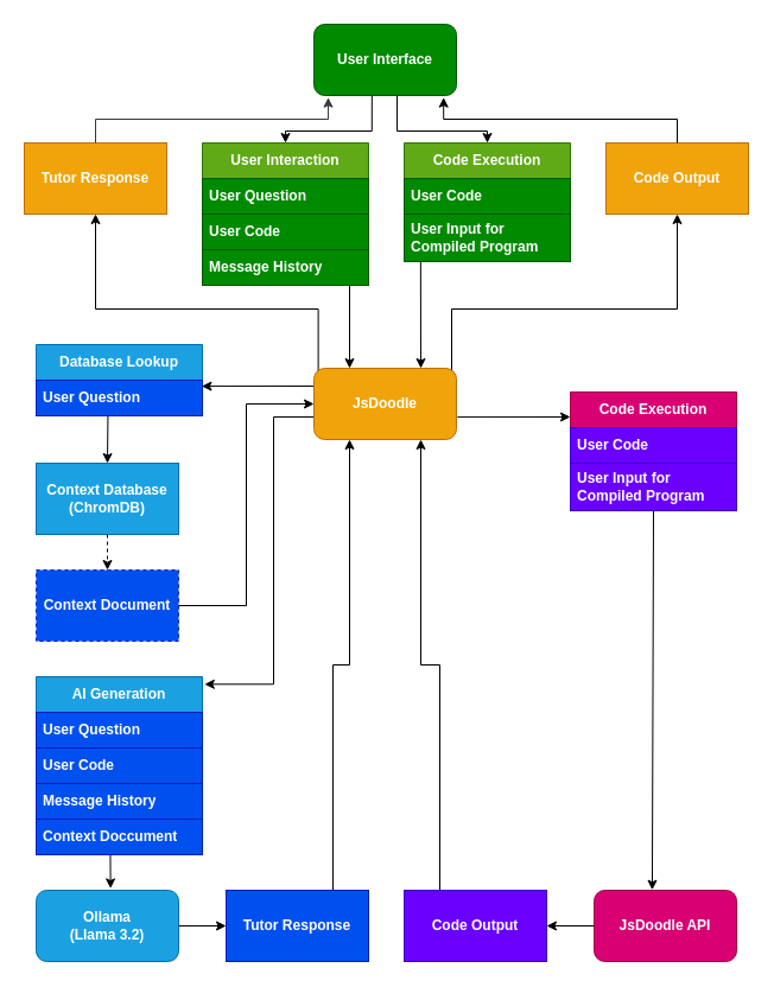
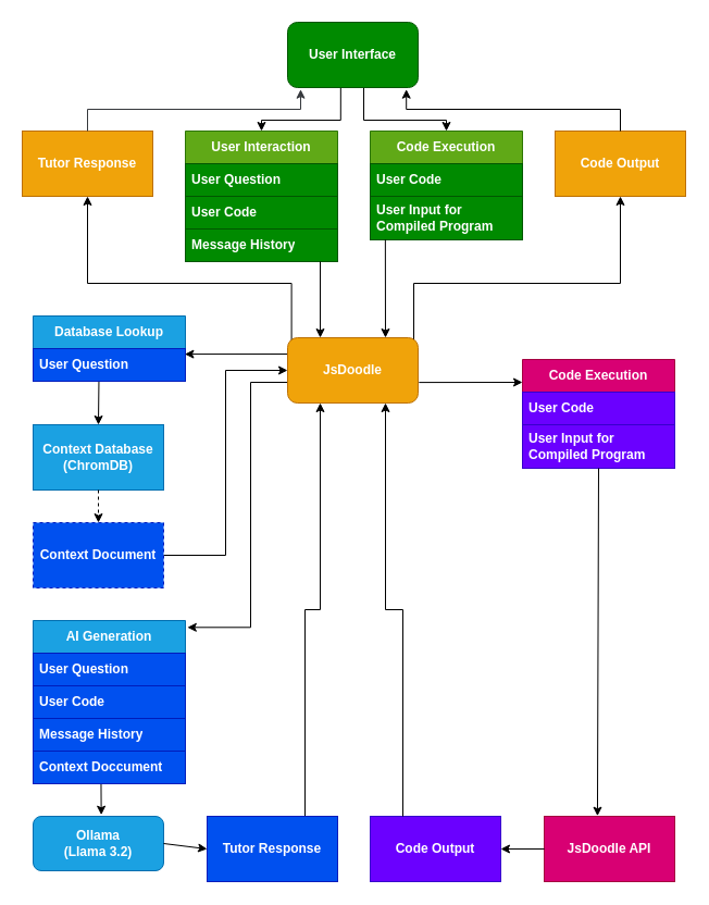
  <mxCell id="0" />
  <mxCell id="1" parent="0" />
  <mxCell id="2" value="" style="endArrow=classic;rounded=0;entryX=0.5;entryY=0;entryDx=0;entryDy=0;exitX=0.432;exitY=0.964;exitDx=0;exitDy=0;strokeColor=light-dark(#000000,#000000);swimlaneLine=1;shadow=0;fontStyle=1;fontColor=light-dark(#ffffff, #121212);textShadow=0;labelBorderColor=none;labelBackgroundColor=none;html=1;exitPerimeter=0;" parent="1" source="15" target="11" edge="1"><mxGeometry width="50" height="50" relative="1" as="geometry"><mxPoint x="-10" y="320" as="sourcePoint" /><mxPoint x="140" y="320" as="targetPoint" /></mxGeometry></mxCell>
  <mxCell id="3" value="" style="endArrow=classic;rounded=0;exitX=0.407;exitY=0.93;exitDx=0;exitDy=0;entryX=0.5;entryY=0;entryDx=0;entryDy=0;strokeColor=light-dark(#000000,#000000);swimlaneLine=1;shadow=0;fontStyle=1;fontColor=light-dark(#ffffff, #121212);textShadow=0;labelBorderColor=none;labelBackgroundColor=none;html=1;exitPerimeter=0;edgeStyle=orthogonalEdgeStyle;" parent="1" source="41" target="4" edge="1"><mxGeometry width="50" height="50" relative="1" as="geometry"><mxPoint x="230" y="270" as="sourcePoint" /><mxPoint x="280" y="220" as="targetPoint" /><Array as="points"><mxPoint x="313" y="110" /><mxPoint x="240" y="110" /></Array></mxGeometry></mxCell>
  <mxCell id="4" value="User Interaction" style="swimlane;fontStyle=1;childLayout=stackLayout;horizontal=1;startSize=30;horizontalStack=0;resizeParent=1;resizeParentMax=0;resizeLast=0;collapsible=1;marginBottom=0;fillColor=#60a917;fontColor=#ffffff;strokeColor=#2D7600;swimlaneLine=1;shadow=0;textShadow=0;labelBorderColor=none;labelBackgroundColor=none;html=1;whiteSpace=wrap;fillStyle=auto;" parent="1" vertex="1"><mxGeometry x="170" y="120" width="140" height="120" as="geometry" /></mxCell>
  <mxCell id="5" value="User Question" style="text;strokeColor=#005700;fillColor=#008a00;align=left;verticalAlign=middle;spacingLeft=4;spacingRight=4;overflow=hidden;points=[[0,0.5],[1,0.5]];portConstraint=eastwest;rotatable=0;fontColor=light-dark(#ffffff, #121212);swimlaneLine=1;shadow=0;fontStyle=1;textShadow=0;labelBorderColor=none;labelBackgroundColor=none;html=1;whiteSpace=wrap;" parent="4" vertex="1"><mxGeometry y="30" width="140" height="30" as="geometry" /></mxCell>
  <mxCell id="6" value="User Code" style="text;strokeColor=#005700;fillColor=#008a00;align=left;verticalAlign=middle;spacingLeft=4;spacingRight=4;overflow=hidden;points=[[0,0.5],[1,0.5]];portConstraint=eastwest;rotatable=0;fontColor=light-dark(#ffffff, #121212);swimlaneLine=1;shadow=0;fontStyle=1;textShadow=0;labelBorderColor=none;labelBackgroundColor=none;html=1;whiteSpace=wrap;" parent="4" vertex="1"><mxGeometry y="60" width="140" height="30" as="geometry" /></mxCell>
  <mxCell id="7" value="Message History" style="text;strokeColor=#005700;fillColor=#008a00;align=left;verticalAlign=middle;spacingLeft=4;spacingRight=4;overflow=hidden;points=[[0,0.5],[1,0.5]];portConstraint=eastwest;rotatable=0;fontColor=light-dark(#ffffff, #121212);swimlaneLine=1;shadow=0;fontStyle=1;textShadow=0;labelBorderColor=none;labelBackgroundColor=none;html=1;whiteSpace=wrap;" parent="4" vertex="1"><mxGeometry y="90" width="140" height="30" as="geometry" /></mxCell>
  <mxCell id="8" value="" style="endArrow=classic;rounded=0;entryX=0.25;entryY=0;entryDx=0;entryDy=0;strokeColor=light-dark(#000000,#000000);swimlaneLine=1;shadow=0;fontStyle=1;fontColor=light-dark(#ffffff, #121212);textShadow=0;labelBorderColor=none;labelBackgroundColor=none;html=1;" parent="1" target="43" edge="1"><mxGeometry width="50" height="50" relative="1" as="geometry"><mxPoint x="294" y="240" as="sourcePoint" /><mxPoint x="260" y="330" as="targetPoint" /></mxGeometry></mxCell>
  <mxCell id="9" value="" style="endArrow=classic;rounded=0;exitX=0;exitY=0.25;exitDx=0;exitDy=0;strokeColor=light-dark(#000000,#000000);swimlaneLine=1;shadow=0;fontStyle=1;fontColor=light-dark(#ffffff, #121212);textShadow=0;labelBorderColor=none;labelBackgroundColor=none;html=1;entryX=0.996;entryY=0.17;entryDx=0;entryDy=0;entryPerimeter=0;" parent="1" source="43" target="15" edge="1"><mxGeometry width="50" height="50" relative="1" as="geometry"><mxPoint x="140" y="550" as="sourcePoint" /><mxPoint x="160" y="425" as="targetPoint" /></mxGeometry></mxCell>
  <mxCell id="10" value="" style="endArrow=classic;rounded=0;exitX=1;exitY=0.5;exitDx=0;exitDy=0;entryX=0;entryY=0.5;entryDx=0;entryDy=0;strokeColor=light-dark(#000000,#000000);swimlaneLine=1;shadow=0;fontStyle=1;fontColor=light-dark(#ffffff, #121212);textShadow=0;labelBorderColor=none;labelBackgroundColor=none;html=1;edgeStyle=orthogonalEdgeStyle;" parent="1" source="16" target="43" edge="1"><mxGeometry width="50" height="50" relative="1" as="geometry"><mxPoint x="50" y="490" as="sourcePoint" /><mxPoint x="250" y="430" as="targetPoint" /></mxGeometry></mxCell>
  <mxCell id="11" value="Context Database (ChromDB)" style="fillColor=#1ba1e2;fontColor=light-dark(#ffffff, #121212);strokeColor=#006EAF;swimlaneLine=1;shadow=0;fontStyle=1;textShadow=0;labelBorderColor=none;labelBackgroundColor=none;html=1;whiteSpace=wrap;rounded=0;" parent="1" vertex="1"><mxGeometry x="30" y="390" width="120" height="60" as="geometry" /></mxCell>
  <mxCell id="12" value="" style="endArrow=classic;rounded=0;entryX=1.013;entryY=0.042;entryDx=0;entryDy=0;strokeColor=light-dark(#000000,#000000);swimlaneLine=1;shadow=0;fontStyle=1;fontColor=light-dark(#ffffff, #121212);textShadow=0;labelBorderColor=none;labelBackgroundColor=none;html=1;edgeStyle=orthogonalEdgeStyle;entryPerimeter=0;" parent="1" target="44" edge="1"><mxGeometry width="50" height="50" relative="1" as="geometry"><mxPoint x="270" y="350" as="sourcePoint" /><mxPoint x="61" y="570" as="targetPoint" /><Array as="points"><mxPoint x="270" y="351" /><mxPoint x="230" y="351" /><mxPoint x="230" y="576" /></Array></mxGeometry></mxCell>
  <mxCell id="13" value="" style="endArrow=classic;rounded=0;entryX=0.25;entryY=1;entryDx=0;entryDy=0;exitX=0.75;exitY=0;exitDx=0;exitDy=0;strokeColor=light-dark(#000000,#000000);swimlaneLine=1;shadow=0;fontStyle=1;fontColor=light-dark(#ffffff, #121212);textShadow=0;labelBorderColor=none;labelBackgroundColor=none;html=1;edgeStyle=orthogonalEdgeStyle;" parent="1" source="24" target="43" edge="1"><mxGeometry width="50" height="50" relative="1" as="geometry"><mxPoint x="290" y="670" as="sourcePoint" /><mxPoint x="190" y="610" as="targetPoint" /></mxGeometry></mxCell>
  <mxCell id="14" value="Database Lookup" style="swimlane;fontStyle=1;childLayout=stackLayout;horizontal=1;startSize=30;horizontalStack=0;resizeParent=1;resizeParentMax=0;resizeLast=0;collapsible=1;marginBottom=0;fillColor=#1ba1e2;fontColor=light-dark(#ffffff, #121212);strokeColor=#006EAF;swimlaneLine=1;shadow=0;textShadow=0;labelBorderColor=none;labelBackgroundColor=none;html=1;whiteSpace=wrap;" parent="1" vertex="1"><mxGeometry x="30" y="290" width="140" height="60" as="geometry" /></mxCell>
  <mxCell id="15" value="User Question" style="text;strokeColor=#001DBC;fillColor=#0050ef;align=left;verticalAlign=middle;spacingLeft=4;spacingRight=4;overflow=hidden;points=[[0,0.5],[1,0.5]];portConstraint=eastwest;rotatable=0;fontColor=light-dark(#ffffff, #121212);swimlaneLine=1;shadow=0;fontStyle=1;textShadow=0;labelBorderColor=none;labelBackgroundColor=none;html=1;whiteSpace=wrap;" parent="14" vertex="1"><mxGeometry y="30" width="140" height="30" as="geometry" /></mxCell>
  <mxCell id="16" value="Context Document" style="rounded=0;fillColor=#0050ef;fontColor=light-dark(#ffffff, #121212);strokeColor=#001DBC;swimlaneLine=1;shadow=0;fontStyle=1;textShadow=0;labelBorderColor=none;labelBackgroundColor=none;html=1;whiteSpace=wrap;dashed=1;" parent="1" vertex="1"><mxGeometry x="30" y="480" width="120" height="60" as="geometry" /></mxCell>
- <mxCell id="17" value="Ollama&lt;br&gt;(Llama 3.2)" style="rounded=1;fillColor=#1ba1e2;fontColor=light-dark(#ffffff, #121212);strokeColor=#006EAF;swimlaneLine=1;shadow=0;fontStyle=1;textShadow=0;labelBorderColor=none;labelBackgroundColor=none;html=1;whiteSpace=wrap;" parent="1" vertex="1"><mxGeometry x="30" y="750" width="120" height="60" as="geometry" /></mxCell>
+ <mxCell id="17" value="Ollama&lt;br&gt;(Llama 3.2)" style="rounded=1;fillColor=#1ba1e2;fontColor=light-dark(#ffffff, #121212);strokeColor=#006EAF;swimlaneLine=1;shadow=0;fontStyle=1;textShadow=0;labelBorderColor=none;labelBackgroundColor=none;html=1;whiteSpace=wrap;" parent="1" vertex="1"><mxGeometry x="30" y="750" width="120" height="50" as="geometry" /></mxCell>
  <mxCell id="18" value="" style="endArrow=classic;rounded=0;exitX=0.5;exitY=1;exitDx=0;exitDy=0;entryX=0.5;entryY=0;entryDx=0;entryDy=0;strokeColor=light-dark(#000000,#000000);swimlaneLine=1;shadow=0;fontStyle=1;fontColor=light-dark(#ffffff, #121212);textShadow=0;labelBorderColor=none;labelBackgroundColor=none;html=1;dashed=1;" parent="1" source="11" target="16" edge="1"><mxGeometry width="50" height="50" relative="1" as="geometry"><mxPoint x="-40" y="410" as="sourcePoint" /><mxPoint x="10" y="360" as="targetPoint" /></mxGeometry></mxCell>
  <mxCell id="19" value="" style="endArrow=classic;rounded=0;entryX=0.5;entryY=0;entryDx=0;entryDy=0;strokeColor=light-dark(#000000,#000000);swimlaneLine=1;shadow=0;fontStyle=1;fontColor=light-dark(#ffffff, #121212);textShadow=0;labelBorderColor=none;labelBackgroundColor=none;html=1;edgeStyle=orthogonalEdgeStyle;" parent="1" target="20" edge="1"><mxGeometry width="50" height="50" relative="1" as="geometry"><mxPoint x="334" y="70" as="sourcePoint" /><mxPoint x="420" y="80" as="targetPoint" /><Array as="points"><mxPoint x="334" y="110" /><mxPoint x="410" y="110" /></Array></mxGeometry></mxCell>
  <mxCell id="20" value="Code Execution" style="swimlane;fontStyle=1;childLayout=stackLayout;horizontal=1;startSize=30;horizontalStack=0;resizeParent=1;resizeParentMax=0;resizeLast=0;collapsible=1;marginBottom=0;fillColor=#60a917;fontColor=light-dark(#ffffff, #121212);strokeColor=#2D7600;swimlaneLine=1;shadow=0;textShadow=0;labelBorderColor=none;labelBackgroundColor=none;html=1;whiteSpace=wrap;" parent="1" vertex="1"><mxGeometry x="340" y="120" width="140" height="100" as="geometry" /></mxCell>
  <mxCell id="21" value="User Code" style="text;strokeColor=#005700;fillColor=#008a00;align=left;verticalAlign=middle;spacingLeft=4;spacingRight=4;overflow=hidden;points=[[0,0.5],[1,0.5]];portConstraint=eastwest;rotatable=0;fontColor=light-dark(#ffffff, #121212);swimlaneLine=1;shadow=0;fontStyle=1;textShadow=0;labelBorderColor=none;labelBackgroundColor=none;html=1;whiteSpace=wrap;" parent="20" vertex="1"><mxGeometry y="30" width="140" height="30" as="geometry" /></mxCell>
  <mxCell id="22" value="User Input for Compiled Program" style="text;strokeColor=#005700;fillColor=#008a00;align=left;verticalAlign=middle;spacingLeft=4;spacingRight=4;overflow=hidden;points=[[0,0.5],[1,0.5]];portConstraint=eastwest;rotatable=0;fontColor=light-dark(#ffffff, #121212);swimlaneLine=1;shadow=0;fontStyle=1;textShadow=0;labelBorderColor=none;labelBackgroundColor=none;html=1;whiteSpace=wrap;" parent="20" vertex="1"><mxGeometry y="60" width="140" height="40" as="geometry" /></mxCell>
  <mxCell id="23" value="" style="endArrow=classic;rounded=0;exitX=0.099;exitY=0.998;exitDx=0;exitDy=0;entryX=0.75;entryY=0;entryDx=0;entryDy=0;strokeColor=light-dark(#000000,#000000);swimlaneLine=1;shadow=0;fontStyle=1;fontColor=light-dark(#ffffff, #121212);textShadow=0;labelBorderColor=none;labelBackgroundColor=none;html=1;exitPerimeter=0;" parent="1" source="22" target="43" edge="1"><mxGeometry width="50" height="50" relative="1" as="geometry"><mxPoint x="420" y="280" as="sourcePoint" /><mxPoint x="470" y="230" as="targetPoint" /></mxGeometry></mxCell>
  <mxCell id="24" value="Tutor Response" style="rounded=0;fillColor=#0050ef;fontColor=light-dark(#ffffff, #121212);strokeColor=#001DBC;swimlaneLine=1;shadow=0;fontStyle=1;textShadow=0;labelBorderColor=none;labelBackgroundColor=none;html=1;whiteSpace=wrap;" parent="1" vertex="1"><mxGeometry x="190" y="750" width="120" height="60" as="geometry" /></mxCell>
  <mxCell id="25" value="" style="endArrow=classic;rounded=0;exitX=0.446;exitY=0.887;exitDx=0;exitDy=0;entryX=0.522;entryY=-0.026;entryDx=0;entryDy=0;strokeColor=light-dark(#000000,#000000);swimlaneLine=1;shadow=0;fontStyle=1;fontColor=light-dark(#ffffff, #121212);textShadow=0;labelBorderColor=none;labelBackgroundColor=none;html=1;exitPerimeter=0;entryPerimeter=0;" parent="1" source="48" target="17" edge="1"><mxGeometry width="50" height="50" relative="1" as="geometry"><mxPoint x="80" y="720" as="sourcePoint" /><mxPoint x="130" y="670" as="targetPoint" /></mxGeometry></mxCell>
  <mxCell id="26" value="" style="endArrow=classic;rounded=0;exitX=1;exitY=0.5;exitDx=0;exitDy=0;entryX=0;entryY=0.5;entryDx=0;entryDy=0;strokeColor=light-dark(#000000,#000000);swimlaneLine=1;shadow=0;fontStyle=1;fontColor=light-dark(#ffffff, #121212);textShadow=0;labelBorderColor=none;labelBackgroundColor=none;html=1;" parent="1" source="17" target="24" edge="1"><mxGeometry width="50" height="50" relative="1" as="geometry"><mxPoint x="100" y="740" as="sourcePoint" /><mxPoint x="150" y="690" as="targetPoint" /></mxGeometry></mxCell>
  <mxCell id="27" value="Tutor Response" style="rounded=0;fillColor=light-dark(#F0A30A,#F0A30A);fontColor=light-dark(#ffffff, #121212);strokeColor=#BD7000;swimlaneLine=1;shadow=0;fontStyle=1;textShadow=0;labelBorderColor=none;labelBackgroundColor=none;html=1;whiteSpace=wrap;gradientColor=none;" parent="1" vertex="1"><mxGeometry x="20" y="120" width="120" height="60" as="geometry" /></mxCell>
  <mxCell id="28" value="&lt;br&gt;&lt;br&gt;" style="endArrow=classic;rounded=0;exitX=0.5;exitY=0;exitDx=0;exitDy=0;entryX=0.1;entryY=1.028;entryDx=0;entryDy=0;fillColor=#eeeeee;strokeColor=light-dark(#36393D,#000000);swimlaneLine=1;shadow=0;fontStyle=1;fontColor=light-dark(#ffffff, #121212);textShadow=0;labelBorderColor=none;labelBackgroundColor=none;html=1;edgeStyle=orthogonalEdgeStyle;elbow=vertical;entryPerimeter=0;" parent="1" source="27" target="41" edge="1"><mxGeometry width="50" height="50" relative="1" as="geometry"><mxPoint x="70" y="140" as="sourcePoint" /><mxPoint x="120" y="90" as="targetPoint" /></mxGeometry></mxCell>
  <mxCell id="29" value="" style="endArrow=classic;rounded=0;entryX=0.5;entryY=1;entryDx=0;entryDy=0;exitX=0.03;exitY=0.17;exitDx=0;exitDy=0;strokeColor=light-dark(#000000,#000000);exitPerimeter=0;swimlaneLine=1;shadow=0;fontStyle=1;fontColor=light-dark(#ffffff, #121212);textShadow=0;labelBorderColor=none;labelBackgroundColor=none;html=1;elbow=vertical;edgeStyle=orthogonalEdgeStyle;" parent="1" source="43" target="27" edge="1"><mxGeometry width="50" height="50" relative="1" as="geometry"><mxPoint x="350" y="390" as="sourcePoint" /><mxPoint x="260" y="300" as="targetPoint" /><Array as="points"><mxPoint x="268" y="260" /><mxPoint x="80" y="260" /></Array></mxGeometry></mxCell>
  <mxCell id="30" value="Code Output" style="rounded=0;fillColor=light-dark(#F0A30A,#F0A30A);fontColor=light-dark(#ffffff, #121212);strokeColor=#BD7000;swimlaneLine=1;shadow=0;fontStyle=1;textShadow=0;labelBorderColor=none;labelBackgroundColor=none;html=1;whiteSpace=wrap;" parent="1" vertex="1"><mxGeometry x="510" y="120" width="120" height="60" as="geometry" /></mxCell>
  <mxCell id="31" value="" style="endArrow=classic;rounded=0;entryX=0.91;entryY=1.028;entryDx=0;entryDy=0;exitX=0.5;exitY=0;exitDx=0;exitDy=0;strokeColor=light-dark(#000000,#000000);swimlaneLine=1;shadow=0;fontStyle=1;fontColor=light-dark(#ffffff, #121212);textShadow=0;labelBorderColor=none;labelBackgroundColor=none;html=1;flowAnimation=0;edgeStyle=orthogonalEdgeStyle;entryPerimeter=0;" parent="1" source="30" target="41" edge="1"><mxGeometry width="50" height="50" relative="1" as="geometry"><mxPoint x="530" y="110" as="sourcePoint" /><mxPoint x="580" y="60" as="targetPoint" /></mxGeometry></mxCell>
  <mxCell id="32" value="Code Output" style="rounded=0;fillColor=#6a00ff;fontColor=light-dark(#ffffff, #121212);strokeColor=#3700CC;swimlaneLine=1;shadow=0;fontStyle=1;textShadow=0;labelBorderColor=none;labelBackgroundColor=none;html=1;whiteSpace=wrap;" parent="1" vertex="1"><mxGeometry x="340" y="750" width="120" height="60" as="geometry" /></mxCell>
- <mxCell id="33" value="JsDoodle API" style="rounded=1;fillColor=light-dark(#D80073,#C962CC);fontColor=light-dark(#ffffff, #121212);strokeColor=#A50040;swimlaneLine=1;shadow=0;fontStyle=1;textShadow=0;labelBorderColor=none;labelBackgroundColor=none;html=1;whiteSpace=wrap;" parent="1" vertex="1"><mxGeometry x="500" y="750" width="120" height="60" as="geometry" /></mxCell>
+ <mxCell id="33" value="JsDoodle API" style="fillColor=light-dark(#D80073,#C962CC);fontColor=light-dark(#ffffff, #121212);strokeColor=#A50040;swimlaneLine=1;shadow=0;fontStyle=1;textShadow=0;labelBorderColor=none;labelBackgroundColor=none;html=1;whiteSpace=wrap;rounded=0;" parent="1" vertex="1"><mxGeometry x="500" y="750" width="120" height="60" as="geometry" /></mxCell>
  <mxCell id="34" value="Code Execution" style="swimlane;fontStyle=1;childLayout=stackLayout;horizontal=1;startSize=30;horizontalStack=0;resizeParent=1;resizeParentMax=0;resizeLast=0;collapsible=1;marginBottom=0;fillColor=light-dark(#D80073,#C962CC);fontColor=light-dark(#ffffff, #121212);strokeColor=#A50040;swimlaneLine=1;shadow=0;textShadow=0;labelBorderColor=none;labelBackgroundColor=none;html=1;whiteSpace=wrap;gradientColor=none;" parent="1" vertex="1"><mxGeometry x="480" y="330" width="140" height="100" as="geometry" /></mxCell>
  <mxCell id="35" value="User Code" style="text;strokeColor=#3700CC;fillColor=#6a00ff;align=left;verticalAlign=middle;spacingLeft=4;spacingRight=4;overflow=hidden;points=[[0,0.5],[1,0.5]];portConstraint=eastwest;rotatable=0;fontColor=light-dark(#ffffff, #121212);swimlaneLine=1;shadow=0;fontStyle=1;textShadow=0;labelBorderColor=none;labelBackgroundColor=none;html=1;whiteSpace=wrap;" parent="34" vertex="1"><mxGeometry y="30" width="140" height="30" as="geometry" /></mxCell>
  <mxCell id="36" value="User Input for Compiled Program" style="text;strokeColor=#3700CC;fillColor=#6a00ff;align=left;verticalAlign=middle;spacingLeft=4;spacingRight=4;overflow=hidden;points=[[0,0.5],[1,0.5]];portConstraint=eastwest;rotatable=0;fontColor=light-dark(#ffffff, #121212);swimlaneLine=1;shadow=0;fontStyle=1;textShadow=0;labelBorderColor=none;labelBackgroundColor=none;html=1;whiteSpace=wrap;" parent="34" vertex="1"><mxGeometry y="60" width="140" height="40" as="geometry" /></mxCell>
  <mxCell id="37" value="" style="endArrow=classic;rounded=0;strokeColor=light-dark(#000000,#000000);swimlaneLine=1;shadow=0;fontStyle=1;fontColor=light-dark(#ffffff, #121212);textShadow=0;labelBorderColor=none;labelBackgroundColor=none;html=1;exitX=1.007;exitY=0.685;exitDx=0;exitDy=0;exitPerimeter=0;" parent="1" source="43" edge="1"><mxGeometry width="50" height="50" relative="1" as="geometry"><mxPoint x="430" y="350" as="sourcePoint" /><mxPoint x="480" y="351" as="targetPoint" /></mxGeometry></mxCell>
  <mxCell id="38" value="" style="endArrow=classic;rounded=0;exitX=0.5;exitY=1;exitDx=0;exitDy=0;entryX=0.408;entryY=-0.005;entryDx=0;entryDy=0;strokeColor=light-dark(#000000,#000000);swimlaneLine=1;shadow=0;fontStyle=1;fontColor=light-dark(#ffffff, #121212);textShadow=0;labelBorderColor=none;labelBackgroundColor=none;html=1;entryPerimeter=0;" parent="1" source="34" target="33" edge="1"><mxGeometry width="50" height="50" relative="1" as="geometry"><mxPoint x="530" y="460" as="sourcePoint" /><mxPoint x="540" y="530" as="targetPoint" /></mxGeometry></mxCell>
  <mxCell id="39" value="" style="endArrow=classic;rounded=0;exitX=0;exitY=0.5;exitDx=0;exitDy=0;entryX=1;entryY=0.5;entryDx=0;entryDy=0;strokeColor=light-dark(#000000,#000000);swimlaneLine=1;shadow=0;fontStyle=1;fontColor=light-dark(#ffffff, #121212);textShadow=0;labelBorderColor=none;labelBackgroundColor=none;html=1;" parent="1" source="33" target="32" edge="1"><mxGeometry width="50" height="50" relative="1" as="geometry"><mxPoint x="530" y="620" as="sourcePoint" /><mxPoint x="450" y="600" as="targetPoint" /></mxGeometry></mxCell>
  <mxCell id="40" value="" style="endArrow=classic;rounded=0;entryX=0.75;entryY=1;entryDx=0;entryDy=0;exitX=0.25;exitY=0;exitDx=0;exitDy=0;strokeColor=light-dark(#000000,#000000);swimlaneLine=1;shadow=0;fontStyle=1;fontColor=light-dark(#ffffff, #121212);textShadow=0;labelBorderColor=none;labelBackgroundColor=none;html=1;edgeStyle=orthogonalEdgeStyle;" parent="1" source="32" target="43" edge="1"><mxGeometry width="50" height="50" relative="1" as="geometry"><mxPoint x="370" y="660" as="sourcePoint" /><mxPoint x="366" y="450" as="targetPoint" /></mxGeometry></mxCell>
  <mxCell id="41" value="User Interface" style="rounded=1;fillColor=#008a00;fontColor=light-dark(#ffffff, #121212);strokeColor=#005700;swimlaneLine=1;shadow=0;fontStyle=1;textShadow=0;labelBorderColor=none;labelBackgroundColor=none;html=1;whiteSpace=wrap;" parent="1" vertex="1"><mxGeometry x="264" y="20" width="120" height="60" as="geometry" /></mxCell>
  <mxCell id="42" value="" style="endArrow=classic;rounded=0;exitX=0.717;exitY=0.5;exitDx=0;exitDy=0;entryX=0.5;entryY=1;entryDx=0;entryDy=0;strokeColor=light-dark(#000000,#000000);exitPerimeter=0;swimlaneLine=1;shadow=0;fontStyle=1;fontColor=light-dark(#ffffff, #121212);textShadow=0;labelBorderColor=none;labelBackgroundColor=none;html=1;edgeStyle=orthogonalEdgeStyle;" parent="1" source="43" target="30" edge="1"><mxGeometry width="50" height="50" relative="1" as="geometry"><mxPoint x="440" y="390" as="sourcePoint" /><mxPoint x="570" y="300" as="targetPoint" /><Array as="points"><mxPoint x="380" y="340" /><mxPoint x="380" y="260" /><mxPoint x="570" y="260" /></Array></mxGeometry></mxCell>
  <mxCell id="43" value="JsDoodle" style="rounded=1;fillColor=light-dark(#F0A30A,#F0A30A);fontColor=light-dark(#ffffff, #121212);strokeColor=#BD7000;swimlaneLine=1;shadow=0;fontStyle=1;textShadow=0;labelBorderColor=none;labelBackgroundColor=none;html=1;whiteSpace=wrap;" parent="1" vertex="1"><mxGeometry x="264" y="310" width="120" height="60" as="geometry" /></mxCell>
  <mxCell id="44" value="AI Generation" style="swimlane;fontStyle=1;childLayout=stackLayout;horizontal=1;startSize=30;horizontalStack=0;resizeParent=1;resizeParentMax=0;resizeLast=0;collapsible=1;marginBottom=0;fillColor=#1ba1e2;fontColor=light-dark(#ffffff, #121212);strokeColor=#006EAF;swimlaneLine=1;shadow=0;textShadow=0;labelBorderColor=none;labelBackgroundColor=none;html=1;whiteSpace=wrap;" parent="1" vertex="1"><mxGeometry x="30" y="570" width="140" height="150" as="geometry" /></mxCell>
  <mxCell id="45" value="User Question" style="text;strokeColor=#001DBC;fillColor=#0050ef;align=left;verticalAlign=middle;spacingLeft=4;spacingRight=4;overflow=hidden;points=[[0,0.5],[1,0.5]];portConstraint=eastwest;rotatable=0;fontColor=light-dark(#ffffff, #121212);swimlaneLine=1;shadow=0;fontStyle=1;textShadow=0;labelBorderColor=none;labelBackgroundColor=none;html=1;whiteSpace=wrap;" parent="44" vertex="1"><mxGeometry y="30" width="140" height="30" as="geometry" /></mxCell>
  <mxCell id="46" value="User Code" style="text;strokeColor=#001DBC;fillColor=#0050ef;align=left;verticalAlign=middle;spacingLeft=4;spacingRight=4;overflow=hidden;points=[[0,0.5],[1,0.5]];portConstraint=eastwest;rotatable=0;fontColor=light-dark(#ffffff, #121212);swimlaneLine=1;shadow=0;fontStyle=1;textShadow=0;labelBorderColor=none;labelBackgroundColor=none;html=1;whiteSpace=wrap;" parent="44" vertex="1"><mxGeometry y="60" width="140" height="30" as="geometry" /></mxCell>
  <mxCell id="47" value="Message History" style="text;strokeColor=#001DBC;fillColor=#0050ef;align=left;verticalAlign=middle;spacingLeft=4;spacingRight=4;overflow=hidden;points=[[0,0.5],[1,0.5]];portConstraint=eastwest;rotatable=0;fontColor=light-dark(#ffffff, #121212);swimlaneLine=1;shadow=0;fontStyle=1;textShadow=0;labelBorderColor=none;labelBackgroundColor=none;html=1;whiteSpace=wrap;" parent="44" vertex="1"><mxGeometry y="90" width="140" height="30" as="geometry" /></mxCell>
  <mxCell id="48" value="Context Doccument" style="text;strokeColor=#001DBC;fillColor=#0050ef;align=left;verticalAlign=middle;spacingLeft=4;spacingRight=4;overflow=hidden;points=[[0,0.5],[1,0.5]];portConstraint=eastwest;rotatable=0;fontColor=light-dark(#ffffff, #121212);swimlaneLine=1;shadow=0;fontStyle=1;textShadow=0;labelBorderColor=none;labelBackgroundColor=none;html=1;whiteSpace=wrap;" parent="44" vertex="1"><mxGeometry y="120" width="140" height="30" as="geometry" /></mxCell>
